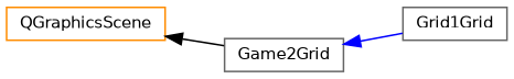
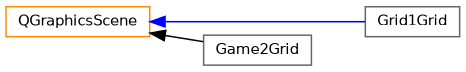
  digraph {
    rankdir=LR
    node [color=gray40 fillcolor=white fontname=Helvetica fontsize=10 shape=record style=filled]
    edge [dir=back fontname=Helvetica fontsize=10 labelfontname=Helvetica labelfontsize=10 style=solid]
    n1 [color=darkorange height=0.2 label=QGraphicsScene width=0.4]
    n2 [height=0.2 label=Grid1Grid width=0.4]
    n3 [height=0.2 label=Game2Grid width=0.4]
-   n3 -> n2 [color=blue]
+   n1 -> n2 [color=blue]
    n1 -> n3 [color=black]
  }
